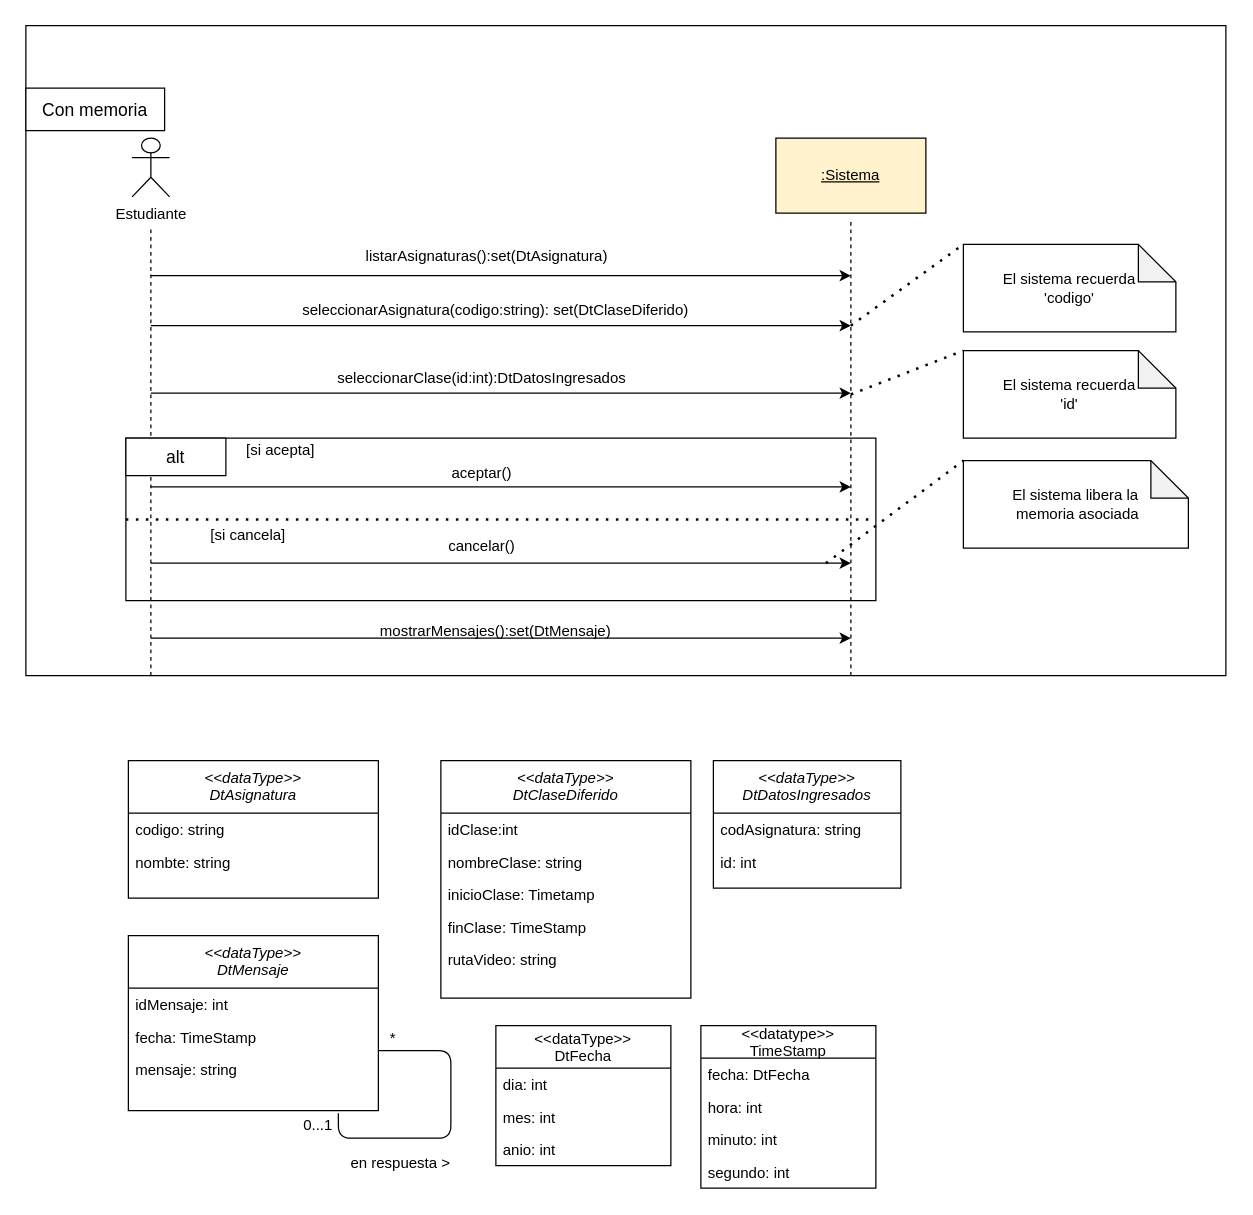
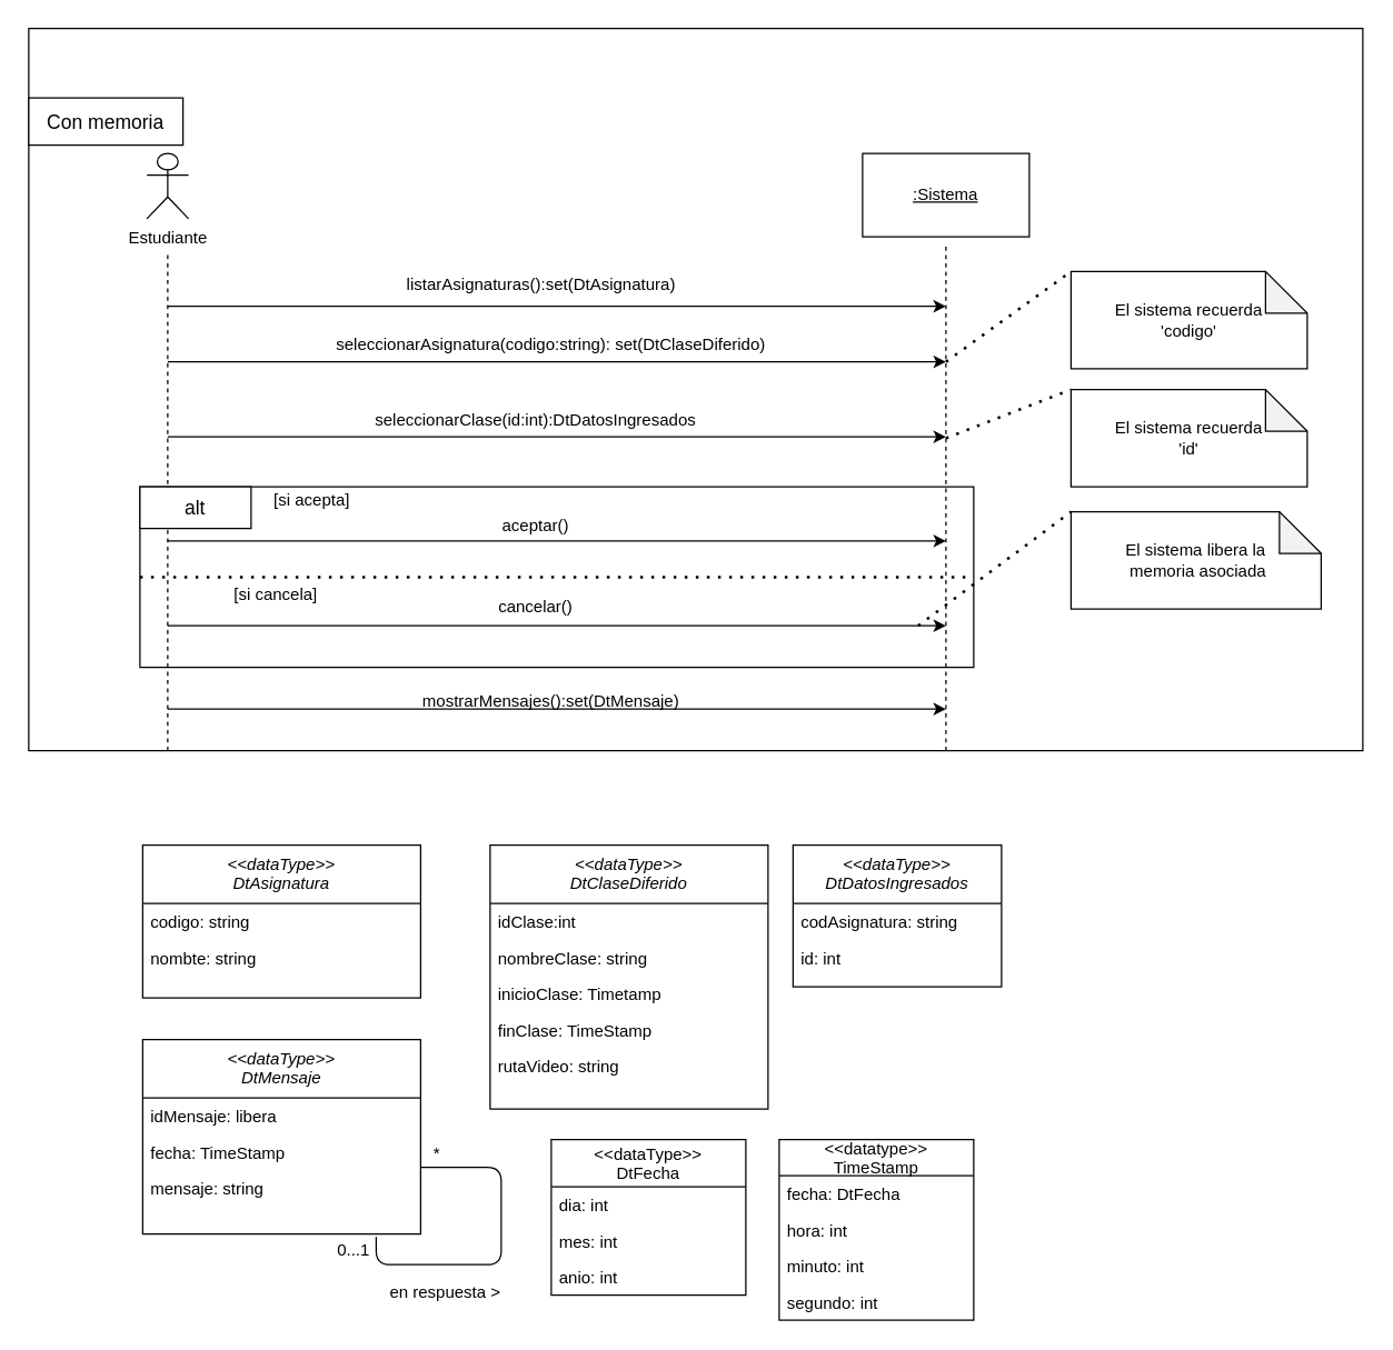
  <mxCell id="0" />
  <mxCell id="1" parent="0" />
  <mxCell id="2" value="" style="rounded=0;whiteSpace=wrap;html=1;" parent="1" vertex="1"><mxGeometry x="20" y="20" width="960" height="520" as="geometry" /></mxCell>
  <mxCell id="3" value="" style="rounded=0;whiteSpace=wrap;html=1;" parent="1" vertex="1"><mxGeometry x="100" y="350" width="600" height="130" as="geometry" /></mxCell>
  <mxCell id="4" value="&lt;&lt;dataType&gt;&gt;&#10;DtClaseDiferido" style="swimlane;fontStyle=2;align=center;verticalAlign=top;childLayout=stackLayout;horizontal=1;startSize=42;horizontalStack=0;resizeParent=1;resizeLast=0;collapsible=1;marginBottom=0;rounded=0;shadow=0;strokeWidth=1;" parent="1" vertex="1"><mxGeometry x="352" y="608" width="200" height="190" as="geometry"><mxRectangle x="230" y="140" width="160" height="26" as="alternateBounds" /></mxGeometry></mxCell>
  <mxCell id="5" value="idClase:int" style="text;align=left;verticalAlign=top;spacingLeft=4;spacingRight=4;overflow=hidden;rotatable=0;points=[[0,0.5],[1,0.5]];portConstraint=eastwest;" parent="4" vertex="1"><mxGeometry y="42" width="200" height="26" as="geometry" /></mxCell>
  <mxCell id="6" value="nombreClase: string" style="text;align=left;verticalAlign=top;spacingLeft=4;spacingRight=4;overflow=hidden;rotatable=0;points=[[0,0.5],[1,0.5]];portConstraint=eastwest;rounded=0;shadow=0;html=0;" parent="4" vertex="1"><mxGeometry y="68" width="200" height="26" as="geometry" /></mxCell>
  <mxCell id="7" value="inicioClase: Timetamp" style="text;align=left;verticalAlign=top;spacingLeft=4;spacingRight=4;overflow=hidden;rotatable=0;points=[[0,0.5],[1,0.5]];portConstraint=eastwest;rounded=0;shadow=0;html=0;" parent="4" vertex="1"><mxGeometry y="94" width="200" height="26" as="geometry" /></mxCell>
  <mxCell id="8" value="finClase: TimeStamp" style="text;align=left;verticalAlign=top;spacingLeft=4;spacingRight=4;overflow=hidden;rotatable=0;points=[[0,0.5],[1,0.5]];portConstraint=eastwest;rounded=0;shadow=0;html=0;" parent="4" vertex="1"><mxGeometry y="120" width="200" height="26" as="geometry" /></mxCell>
  <mxCell id="9" value="rutaVideo: string" style="text;align=left;verticalAlign=top;spacingLeft=4;spacingRight=4;overflow=hidden;rotatable=0;points=[[0,0.5],[1,0.5]];portConstraint=eastwest;rounded=0;shadow=0;html=0;" parent="4" vertex="1"><mxGeometry y="146" width="200" height="26" as="geometry" /></mxCell>
  <mxCell id="10" value="&lt;&lt;dataType&gt;&gt;&#10;DtDatosIngresados" style="swimlane;fontStyle=2;align=center;verticalAlign=top;childLayout=stackLayout;horizontal=1;startSize=42;horizontalStack=0;resizeParent=1;resizeLast=0;collapsible=1;marginBottom=0;rounded=0;shadow=0;strokeWidth=1;" parent="1" vertex="1"><mxGeometry x="570" y="608" width="150" height="102" as="geometry"><mxRectangle x="230" y="140" width="160" height="26" as="alternateBounds" /></mxGeometry></mxCell>
  <mxCell id="11" value="codAsignatura: string" style="text;align=left;verticalAlign=top;spacingLeft=4;spacingRight=4;overflow=hidden;rotatable=0;points=[[0,0.5],[1,0.5]];portConstraint=eastwest;" parent="10" vertex="1"><mxGeometry y="42" width="150" height="26" as="geometry" /></mxCell>
  <mxCell id="12" value="id: int" style="text;align=left;verticalAlign=top;spacingLeft=4;spacingRight=4;overflow=hidden;rotatable=0;points=[[0,0.5],[1,0.5]];portConstraint=eastwest;" parent="10" vertex="1"><mxGeometry y="68" width="150" height="26" as="geometry" /></mxCell>
  <mxCell id="13" value="&lt;&lt;dataType&gt;&gt;&#10;DtMensaje" style="swimlane;fontStyle=2;align=center;verticalAlign=top;childLayout=stackLayout;horizontal=1;startSize=42;horizontalStack=0;resizeParent=1;resizeLast=0;collapsible=1;marginBottom=0;rounded=0;shadow=0;strokeWidth=1;" parent="1" vertex="1"><mxGeometry x="102" y="748" width="200" height="140" as="geometry"><mxRectangle x="230" y="140" width="160" height="26" as="alternateBounds" /></mxGeometry></mxCell>
- <mxCell id="14" value="idMensaje: int" style="text;align=left;verticalAlign=top;spacingLeft=4;spacingRight=4;overflow=hidden;rotatable=0;points=[[0,0.5],[1,0.5]];portConstraint=eastwest;" parent="13" vertex="1"><mxGeometry y="42" width="200" height="26" as="geometry" /></mxCell>
+ <mxCell id="14" value="idMensaje: libera" style="text;align=left;verticalAlign=top;spacingLeft=4;spacingRight=4;overflow=hidden;rotatable=0;points=[[0,0.5],[1,0.5]];portConstraint=eastwest;" parent="13" vertex="1"><mxGeometry y="42" width="200" height="26" as="geometry" /></mxCell>
  <mxCell id="15" value="fecha: TimeStamp" style="text;align=left;verticalAlign=top;spacingLeft=4;spacingRight=4;overflow=hidden;rotatable=0;points=[[0,0.5],[1,0.5]];portConstraint=eastwest;" parent="13" vertex="1"><mxGeometry y="68" width="200" height="26" as="geometry" /></mxCell>
  <mxCell id="16" value="mensaje: string" style="text;align=left;verticalAlign=top;spacingLeft=4;spacingRight=4;overflow=hidden;rotatable=0;points=[[0,0.5],[1,0.5]];portConstraint=eastwest;" parent="13" vertex="1"><mxGeometry y="94" width="200" height="26" as="geometry" /></mxCell>
  <mxCell id="17" value="" style="endArrow=none;html=1;" parent="13" edge="1"><mxGeometry width="50" height="50" relative="1" as="geometry"><mxPoint x="200" y="92" as="sourcePoint" /><mxPoint x="168" y="142" as="targetPoint" /><Array as="points"><mxPoint x="258" y="92" /><mxPoint x="258" y="162" /><mxPoint x="168" y="162" /></Array></mxGeometry></mxCell>
- <mxCell id="18" value="&lt;u&gt;:Sistema&lt;/u&gt;" style="rounded=0;whiteSpace=wrap;html=1;fillColor=#fff2cc;" parent="1" vertex="1"><mxGeometry x="620" y="110" width="120" height="60" as="geometry" /></mxCell>
+ <mxCell id="18" value="&lt;u&gt;:Sistema&lt;/u&gt;" style="rounded=0;whiteSpace=wrap;html=1;" parent="1" vertex="1"><mxGeometry x="620" y="110" width="120" height="60" as="geometry" /></mxCell>
  <mxCell id="19" value="" style="endArrow=none;dashed=1;html=1;" parent="1" edge="1"><mxGeometry width="50" height="50" relative="1" as="geometry"><mxPoint x="120" y="540" as="sourcePoint" /><mxPoint x="120" y="181" as="targetPoint" /></mxGeometry></mxCell>
  <mxCell id="20" value="" style="endArrow=none;dashed=1;html=1;" parent="1" edge="1"><mxGeometry width="50" height="50" relative="1" as="geometry"><mxPoint x="680" y="540" as="sourcePoint" /><mxPoint x="680" y="175" as="targetPoint" /></mxGeometry></mxCell>
  <mxCell id="21" value="Estudiante" style="shape=umlActor;verticalLabelPosition=bottom;verticalAlign=top;html=1;outlineConnect=0;" parent="1" vertex="1"><mxGeometry x="105" y="110" width="30" height="47" as="geometry" /></mxCell>
  <mxCell id="22" value="" style="endArrow=classic;html=1;" parent="1" edge="1"><mxGeometry width="50" height="50" relative="1" as="geometry"><mxPoint x="120" y="220" as="sourcePoint" /><mxPoint x="680" y="220" as="targetPoint" /></mxGeometry></mxCell>
  <mxCell id="23" value="listarAsignaturas():set(DtAsignatura)" style="text;html=1;strokeColor=none;fillColor=none;align=center;verticalAlign=middle;whiteSpace=wrap;rounded=0;" parent="1" vertex="1"><mxGeometry x="369" y="195" width="40" height="20" as="geometry" /></mxCell>
  <mxCell id="24" value="" style="endArrow=classic;html=1;" parent="1" edge="1"><mxGeometry width="50" height="50" relative="1" as="geometry"><mxPoint x="120" y="260" as="sourcePoint" /><mxPoint x="680" y="260" as="targetPoint" /></mxGeometry></mxCell>
  <mxCell id="25" value="" style="endArrow=classic;html=1;" parent="1" edge="1"><mxGeometry width="50" height="50" relative="1" as="geometry"><mxPoint x="120" y="314" as="sourcePoint" /><mxPoint x="680" y="314" as="targetPoint" /></mxGeometry></mxCell>
  <mxCell id="26" value="" style="endArrow=classic;html=1;" parent="1" edge="1"><mxGeometry width="50" height="50" relative="1" as="geometry"><mxPoint x="120" y="389" as="sourcePoint" /><mxPoint x="680" y="389" as="targetPoint" /></mxGeometry></mxCell>
  <mxCell id="27" value="" style="endArrow=classic;html=1;" parent="1" edge="1"><mxGeometry width="50" height="50" relative="1" as="geometry"><mxPoint x="120" y="450" as="sourcePoint" /><mxPoint x="680" y="450" as="targetPoint" /></mxGeometry></mxCell>
  <mxCell id="28" value="seleccionarAsignatura(codigo:string): set(DtClaseDiferido)" style="text;html=1;strokeColor=none;fillColor=none;align=center;verticalAlign=middle;whiteSpace=wrap;rounded=0;" parent="1" vertex="1"><mxGeometry x="226" y="238" width="340" height="20" as="geometry" /></mxCell>
  <mxCell id="29" value="cancelar()" style="text;html=1;strokeColor=none;fillColor=none;align=center;verticalAlign=middle;whiteSpace=wrap;rounded=0;" parent="1" vertex="1"><mxGeometry x="365" y="427" width="40" height="20" as="geometry" /></mxCell>
  <mxCell id="30" value="[si acepta]" style="text;html=1;strokeColor=none;fillColor=none;align=center;verticalAlign=middle;whiteSpace=wrap;rounded=0;" parent="1" vertex="1"><mxGeometry x="169" y="350" width="110" height="20" as="geometry" /></mxCell>
  <mxCell id="31" value="" style="endArrow=none;dashed=1;html=1;dashPattern=1 3;strokeWidth=2;exitX=0;exitY=0.5;exitDx=0;exitDy=0;entryX=1;entryY=0.5;entryDx=0;entryDy=0;" parent="1" source="3" target="3" edge="1"><mxGeometry width="50" height="50" relative="1" as="geometry"><mxPoint x="310" y="470" as="sourcePoint" /><mxPoint x="360" y="420" as="targetPoint" /></mxGeometry></mxCell>
  <mxCell id="32" value="[si cancela]" style="text;html=1;strokeColor=none;fillColor=none;align=center;verticalAlign=middle;whiteSpace=wrap;rounded=0;" parent="1" vertex="1"><mxGeometry x="143" y="418" width="110" height="20" as="geometry" /></mxCell>
  <mxCell id="33" value="seleccionarClase(id:int):DtDatosIngresados" style="text;html=1;strokeColor=none;fillColor=none;align=center;verticalAlign=middle;whiteSpace=wrap;rounded=0;" parent="1" vertex="1"><mxGeometry x="365" y="292" width="40" height="20" as="geometry" /></mxCell>
  <mxCell id="34" value="El sistema recuerda &lt;br&gt;'codigo'" style="shape=note;whiteSpace=wrap;html=1;backgroundOutline=1;darkOpacity=0.05;" parent="1" vertex="1"><mxGeometry x="770" y="195" width="170" height="70" as="geometry" /></mxCell>
  <mxCell id="35" value="El sistema libera la&lt;br&gt;&amp;nbsp;memoria asociada" style="shape=note;whiteSpace=wrap;html=1;backgroundOutline=1;darkOpacity=0.05;" parent="1" vertex="1"><mxGeometry x="770" y="368" width="180" height="70" as="geometry" /></mxCell>
  <mxCell id="36" value="" style="endArrow=none;dashed=1;html=1;dashPattern=1 3;strokeWidth=2;entryX=0;entryY=0;entryDx=0;entryDy=0;entryPerimeter=0;" parent="1" target="34" edge="1"><mxGeometry width="50" height="50" relative="1" as="geometry"><mxPoint x="680" y="260" as="sourcePoint" /><mxPoint x="790" y="350" as="targetPoint" /></mxGeometry></mxCell>
  <mxCell id="37" value="" style="endArrow=none;dashed=1;html=1;dashPattern=1 3;strokeWidth=2;entryX=0;entryY=0;entryDx=0;entryDy=0;entryPerimeter=0;" parent="1" target="35" edge="1"><mxGeometry width="50" height="50" relative="1" as="geometry"><mxPoint x="660" y="450" as="sourcePoint" /><mxPoint x="790" y="350" as="targetPoint" /></mxGeometry></mxCell>
  <mxCell id="38" value="&lt;&lt;dataType&gt;&gt;&#10;DtAsignatura" style="swimlane;fontStyle=2;align=center;verticalAlign=top;childLayout=stackLayout;horizontal=1;startSize=42;horizontalStack=0;resizeParent=1;resizeLast=0;collapsible=1;marginBottom=0;rounded=0;shadow=0;strokeWidth=1;" parent="1" vertex="1"><mxGeometry x="102" y="608" width="200" height="110" as="geometry"><mxRectangle x="230" y="140" width="160" height="26" as="alternateBounds" /></mxGeometry></mxCell>
  <mxCell id="39" value="codigo: string" style="text;align=left;verticalAlign=top;spacingLeft=4;spacingRight=4;overflow=hidden;rotatable=0;points=[[0,0.5],[1,0.5]];portConstraint=eastwest;" parent="38" vertex="1"><mxGeometry y="42" width="200" height="26" as="geometry" /></mxCell>
  <mxCell id="40" value="nombte: string" style="text;align=left;verticalAlign=top;spacingLeft=4;spacingRight=4;overflow=hidden;rotatable=0;points=[[0,0.5],[1,0.5]];portConstraint=eastwest;rounded=0;shadow=0;html=0;" parent="38" vertex="1"><mxGeometry y="68" width="200" height="26" as="geometry" /></mxCell>
  <mxCell id="41" value="" style="endArrow=classic;html=1;" parent="1" edge="1"><mxGeometry width="50" height="50" relative="1" as="geometry"><mxPoint x="120" y="510" as="sourcePoint" /><mxPoint x="680" y="510" as="targetPoint" /></mxGeometry></mxCell>
  <mxCell id="42" value="&lt;font style=&quot;font-size: 14px&quot;&gt;alt&lt;/font&gt;" style="rounded=0;whiteSpace=wrap;html=1;" parent="1" vertex="1"><mxGeometry x="100" y="350" width="80" height="30" as="geometry" /></mxCell>
  <mxCell id="43" value="aceptar()" style="text;html=1;strokeColor=none;fillColor=none;align=center;verticalAlign=middle;whiteSpace=wrap;rounded=0;" parent="1" vertex="1"><mxGeometry x="365" y="368" width="40" height="20" as="geometry" /></mxCell>
  <mxCell id="44" value="mostrarMensajes():set(DtMensaje)" style="text;html=1;strokeColor=none;fillColor=none;align=center;verticalAlign=middle;whiteSpace=wrap;rounded=0;" parent="1" vertex="1"><mxGeometry x="376" y="495" width="40" height="20" as="geometry" /></mxCell>
  <mxCell id="45" value="El sistema recuerda &lt;br&gt;'id'" style="shape=note;whiteSpace=wrap;html=1;backgroundOutline=1;darkOpacity=0.05;" parent="1" vertex="1"><mxGeometry x="770" y="280" width="170" height="70" as="geometry" /></mxCell>
  <mxCell id="46" value="" style="endArrow=none;dashed=1;html=1;dashPattern=1 3;strokeWidth=2;entryX=0;entryY=0;entryDx=0;entryDy=0;entryPerimeter=0;" parent="1" target="45" edge="1"><mxGeometry width="50" height="50" relative="1" as="geometry"><mxPoint x="680" y="315" as="sourcePoint" /><mxPoint x="580" y="320" as="targetPoint" /></mxGeometry></mxCell>
  <mxCell id="47" value="en respuesta &amp;gt;" style="text;html=1;strokeColor=none;fillColor=none;align=center;verticalAlign=middle;whiteSpace=wrap;rounded=0;" parent="1" vertex="1"><mxGeometry x="275" y="920" width="90" height="20" as="geometry" /></mxCell>
  <mxCell id="48" value="0...1" style="text;html=1;strokeColor=none;fillColor=none;align=center;verticalAlign=middle;whiteSpace=wrap;rounded=0;" parent="1" vertex="1"><mxGeometry x="234" y="890" width="40" height="20" as="geometry" /></mxCell>
  <mxCell id="49" value="*" style="text;html=1;strokeColor=none;fillColor=none;align=center;verticalAlign=middle;whiteSpace=wrap;rounded=0;" parent="1" vertex="1"><mxGeometry x="294" y="820" width="40" height="20" as="geometry" /></mxCell>
  <mxCell id="50" value="&lt;font style=&quot;font-size: 14px&quot;&gt;Con memoria&lt;/font&gt;" style="rounded=0;whiteSpace=wrap;html=1;fontSize=18;" vertex="1" parent="1"><mxGeometry x="20" y="70" width="111" height="34" as="geometry" /></mxCell>
  <mxCell id="51" value="&lt;&lt;dataType&gt;&gt;&#10;DtFecha" style="swimlane;fontStyle=0;childLayout=stackLayout;horizontal=1;startSize=34;fillColor=none;horizontalStack=0;resizeParent=1;resizeParentMax=0;resizeLast=0;collapsible=1;marginBottom=0;fontSize=12;" vertex="1" parent="1"><mxGeometry x="396" y="820" width="140" height="112" as="geometry" /></mxCell>
  <mxCell id="52" value="dia: int" style="text;strokeColor=none;fillColor=none;align=left;verticalAlign=top;spacingLeft=4;spacingRight=4;overflow=hidden;rotatable=0;points=[[0,0.5],[1,0.5]];portConstraint=eastwest;" vertex="1" parent="51"><mxGeometry y="34" width="140" height="26" as="geometry" /></mxCell>
  <mxCell id="53" value="mes: int" style="text;strokeColor=none;fillColor=none;align=left;verticalAlign=top;spacingLeft=4;spacingRight=4;overflow=hidden;rotatable=0;points=[[0,0.5],[1,0.5]];portConstraint=eastwest;" vertex="1" parent="51"><mxGeometry y="60" width="140" height="26" as="geometry" /></mxCell>
  <mxCell id="54" value="anio: int" style="text;strokeColor=none;fillColor=none;align=left;verticalAlign=top;spacingLeft=4;spacingRight=4;overflow=hidden;rotatable=0;points=[[0,0.5],[1,0.5]];portConstraint=eastwest;" vertex="1" parent="51"><mxGeometry y="86" width="140" height="26" as="geometry" /></mxCell>
  <mxCell id="55" value="&lt;&lt;datatype&gt;&gt;&#10;TimeStamp" style="swimlane;fontStyle=0;childLayout=stackLayout;horizontal=1;startSize=26;fillColor=none;horizontalStack=0;resizeParent=1;resizeParentMax=0;resizeLast=0;collapsible=1;marginBottom=0;fontSize=12;strokeWidth=1;" vertex="1" parent="1"><mxGeometry x="560" y="820" width="140" height="130" as="geometry" /></mxCell>
  <mxCell id="56" value="fecha: DtFecha" style="text;strokeColor=none;fillColor=none;align=left;verticalAlign=top;spacingLeft=4;spacingRight=4;overflow=hidden;rotatable=0;points=[[0,0.5],[1,0.5]];portConstraint=eastwest;" vertex="1" parent="55"><mxGeometry y="26" width="140" height="26" as="geometry" /></mxCell>
  <mxCell id="57" value="hora: int" style="text;strokeColor=none;fillColor=none;align=left;verticalAlign=top;spacingLeft=4;spacingRight=4;overflow=hidden;rotatable=0;points=[[0,0.5],[1,0.5]];portConstraint=eastwest;" vertex="1" parent="55"><mxGeometry y="52" width="140" height="26" as="geometry" /></mxCell>
  <mxCell id="58" value="minuto: int" style="text;strokeColor=none;fillColor=none;align=left;verticalAlign=top;spacingLeft=4;spacingRight=4;overflow=hidden;rotatable=0;points=[[0,0.5],[1,0.5]];portConstraint=eastwest;" vertex="1" parent="55"><mxGeometry y="78" width="140" height="26" as="geometry" /></mxCell>
  <mxCell id="59" value="segundo: int" style="text;strokeColor=none;fillColor=none;align=left;verticalAlign=top;spacingLeft=4;spacingRight=4;overflow=hidden;rotatable=0;points=[[0,0.5],[1,0.5]];portConstraint=eastwest;fontSize=12;" vertex="1" parent="55"><mxGeometry y="104" width="140" height="26" as="geometry" /></mxCell>
